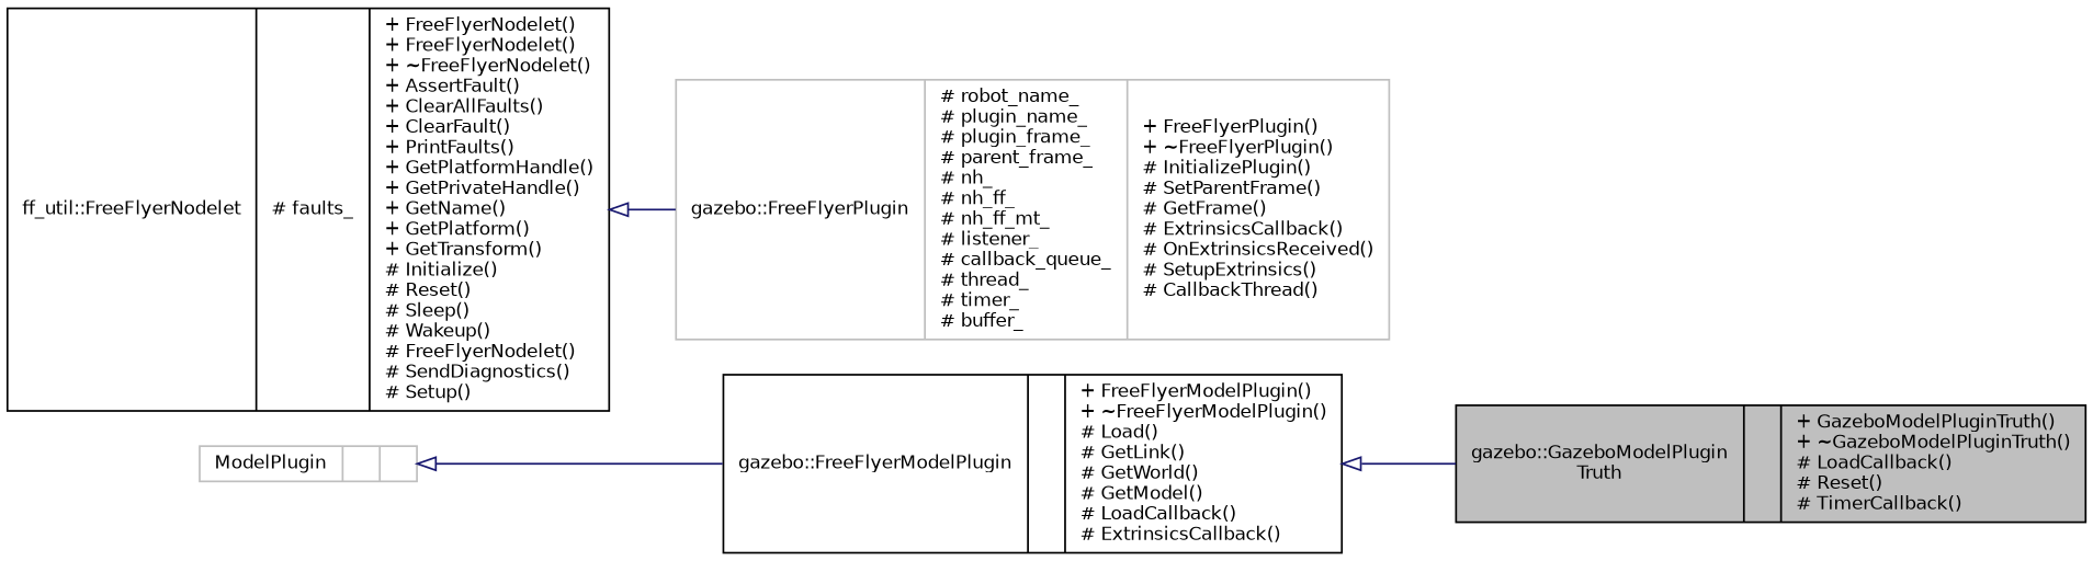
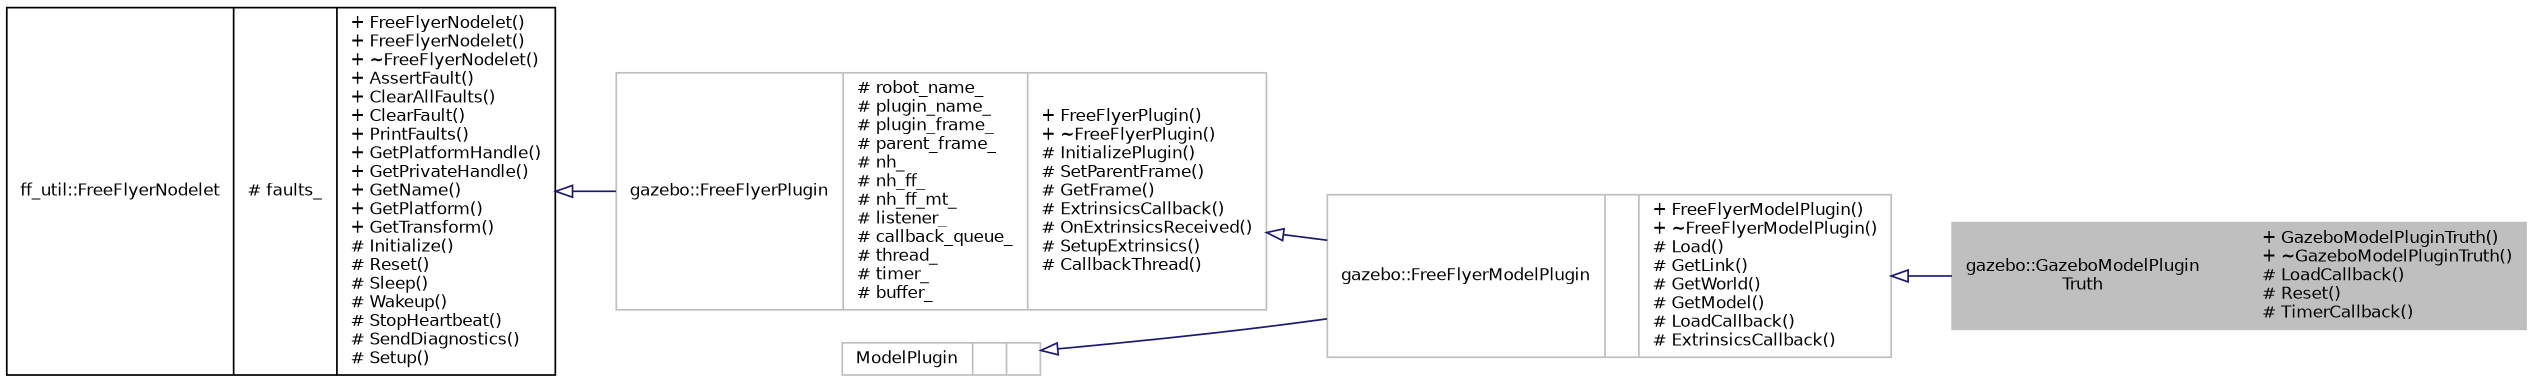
  digraph {
    rankdir=LR
    node [color=black fillcolor=white fontname=Helvetica fontsize=10 shape=record style=filled]
    edge [arrowtail=onormal color=midnightblue dir=back fontname=Helvetica fontsize=10 labelfontname=Helvetica labelfontsize=10 style=solid]
-   n1 [fillcolor=grey75 fontcolor=black height=0.2 label="{gazebo::GazeboModelPlugin\lTruth\n||+ GazeboModelPluginTruth()\l+ ~GazeboModelPluginTruth()\l# LoadCallback()\l# Reset()\l# TimerCallback()\l}" width=0.4]
-   n2 [height=0.2 label="{gazebo::FreeFlyerModelPlugin\n||+ FreeFlyerModelPlugin()\l+ ~FreeFlyerModelPlugin()\l# Load()\l# GetLink()\l# GetWorld()\l# GetModel()\l# LoadCallback()\l# ExtrinsicsCallback()\l}" width=0.4]
+   n1 [color=grey75 fillcolor=grey75 fontcolor=black height=0.2 label="{gazebo::GazeboModelPlugin\lTruth\n||+ GazeboModelPluginTruth()\l+ ~GazeboModelPluginTruth()\l# LoadCallback()\l# Reset()\l# TimerCallback()\l}" width=0.4]
+   n2 [color=grey75 height=0.2 label="{gazebo::FreeFlyerModelPlugin\n||+ FreeFlyerModelPlugin()\l+ ~FreeFlyerModelPlugin()\l# Load()\l# GetLink()\l# GetWorld()\l# GetModel()\l# LoadCallback()\l# ExtrinsicsCallback()\l}" width=0.4]
    n3 [color=grey75 height=0.2 label="{gazebo::FreeFlyerPlugin\n|# robot_name_\l# plugin_name_\l# plugin_frame_\l# parent_frame_\l# nh_\l# nh_ff_\l# nh_ff_mt_\l# listener_\l# callback_queue_\l# thread_\l# timer_\l# buffer_\l|+ FreeFlyerPlugin()\l+ ~FreeFlyerPlugin()\l# InitializePlugin()\l# SetParentFrame()\l# GetFrame()\l# ExtrinsicsCallback()\l# OnExtrinsicsReceived()\l# SetupExtrinsics()\l# CallbackThread()\l}" width=0.4]
-   n4 [height=0.2 label="{ff_util::FreeFlyerNodelet\n|# faults_\l|+ FreeFlyerNodelet()\l+ FreeFlyerNodelet()\l+ ~FreeFlyerNodelet()\l+ AssertFault()\l+ ClearAllFaults()\l+ ClearFault()\l+ PrintFaults()\l+ GetPlatformHandle()\l+ GetPrivateHandle()\l+ GetName()\l+ GetPlatform()\l+ GetTransform()\l# Initialize()\l# Reset()\l# Sleep()\l# Wakeup()\l# FreeFlyerNodelet()\l# SendDiagnostics()\l# Setup()\l}" width=0.4]
+   n4 [height=0.2 label="{ff_util::FreeFlyerNodelet\n|# faults_\l|+ FreeFlyerNodelet()\l+ FreeFlyerNodelet()\l+ ~FreeFlyerNodelet()\l+ AssertFault()\l+ ClearAllFaults()\l+ ClearFault()\l+ PrintFaults()\l+ GetPlatformHandle()\l+ GetPrivateHandle()\l+ GetName()\l+ GetPlatform()\l+ GetTransform()\l# Initialize()\l# Reset()\l# Sleep()\l# Wakeup()\l# StopHeartbeat()\l# SendDiagnostics()\l# Setup()\l}" width=0.4]
    n5 [color=grey75 height=0.2 label="{ModelPlugin\n||}" width=0.4]
    n2 -> n1
+   n3 -> n2
    n4 -> n3
    n5 -> n2
  }
